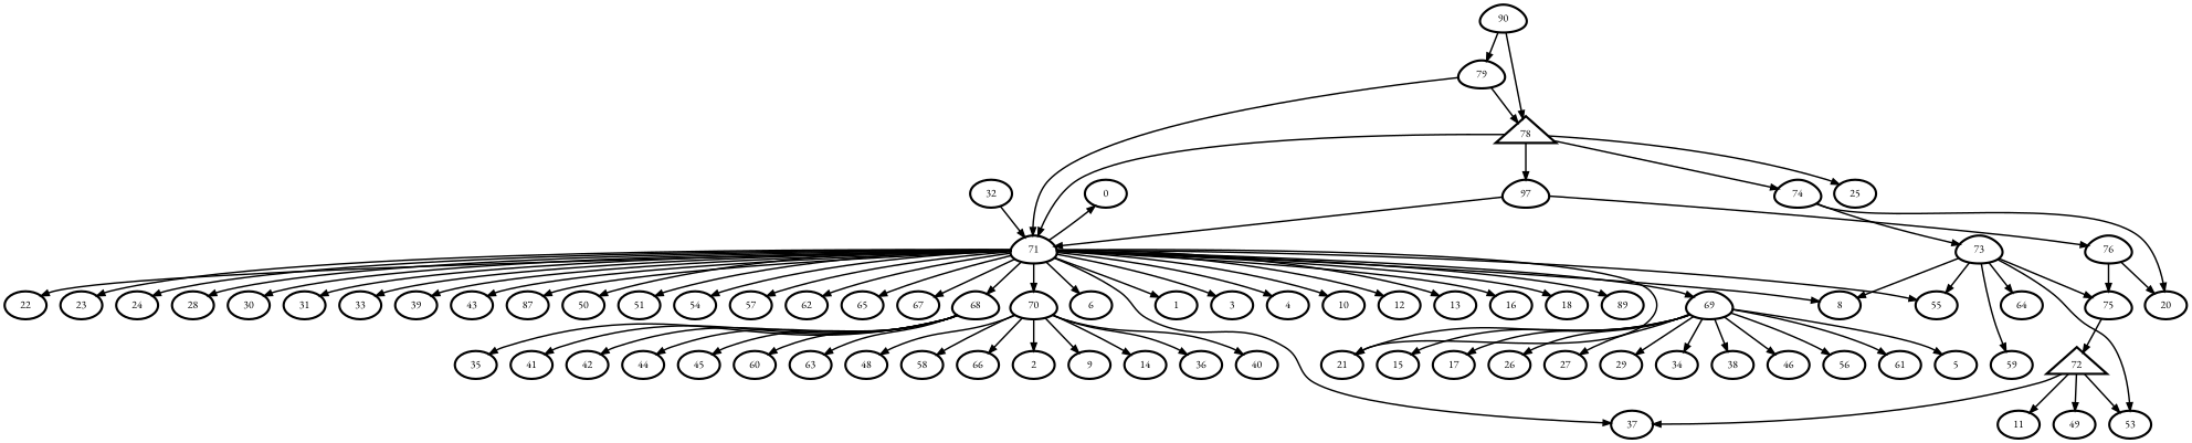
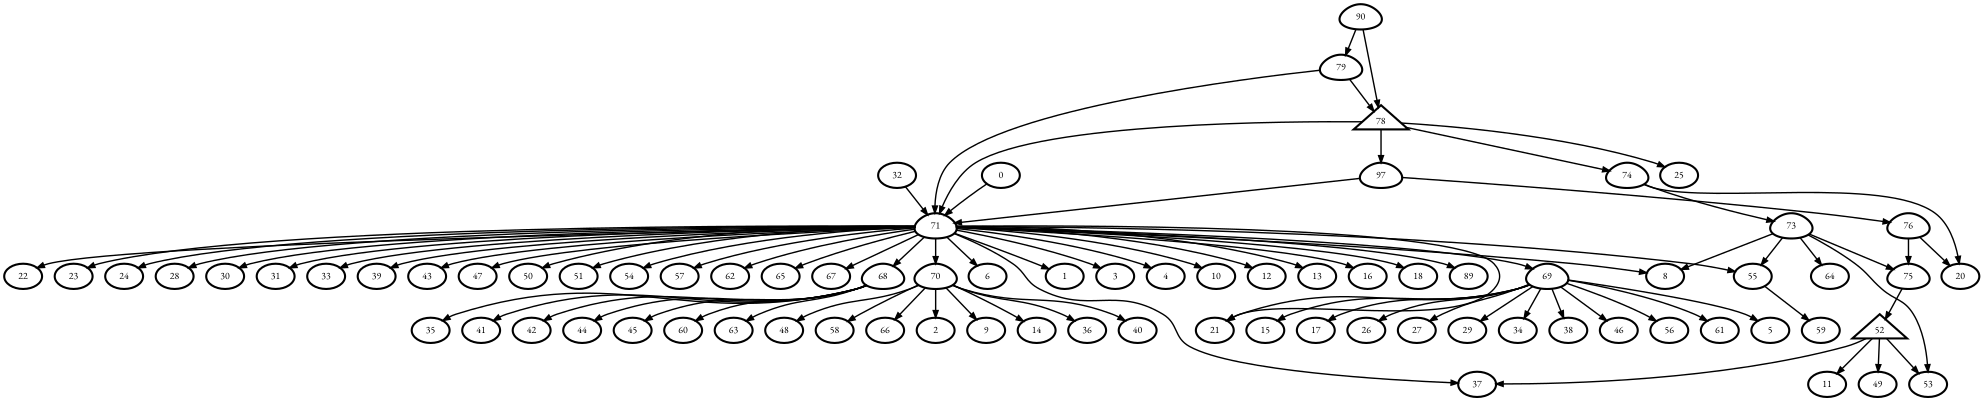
  digraph {
    fontname="EB Garamond"
    node [fontname="EB Garamond" penwidth=3]
    edge [fontname="EB Garamond" penwidth=2]
    n1 [label=0]
    n2 [label=1]
    n3 [label=2]
    n4 [label=3]
    n5 [label=4]
    n6 [label=5]
    n7 [label=6]
    n8 [label=8]
    n9 [label=9]
    n10 [label=10]
    n11 [label=11]
    n12 [label=12]
    n13 [label=13]
    n14 [label=14]
    n15 [label=15]
    n16 [label=16]
    n17 [label=17]
    n18 [label=18]
    n19 [label=89]
    n20 [label=20]
    n21 [label=21]
    n22 [label=22]
    n23 [label=23]
    n24 [label=24]
    n25 [label=25]
    n26 [label=26]
    n27 [label=27]
    n28 [label=28]
    n29 [label=29]
    n30 [label=30]
    n31 [label=31]
    n32 [label=32]
    n33 [label=71 shape=egg]
    n34 [label=33]
    n35 [label=34]
    n36 [label=35]
    n37 [label=36]
    n38 [label=37]
    n39 [label=38]
    n40 [label=39]
    n41 [label=40]
    n42 [label=41]
    n43 [label=42]
    n44 [label=43]
    n45 [label=44]
    n46 [label=45]
    n47 [label=46]
-   n48 [label=87]
+   n48 [label=47]
    n49 [label=48]
    n50 [label=49]
    n51 [label=50]
    n52 [label=51]
    n53 [label=53]
    n54 [label=54]
    n55 [label=55]
    n56 [label=56]
    n57 [label=57]
    n58 [label=58]
    n59 [label=59]
    n60 [label=60]
    n61 [label=61]
    n62 [label=62]
    n63 [label=63]
    n64 [label=64]
    n65 [label=65]
    n66 [label=66]
    n67 [label=67]
    n68 [label=68 shape=egg]
    n69 [label=69 shape=egg]
    n70 [label=70 shape=egg]
    n71 [label=73 shape=egg]
    n72 [label=75 shape=egg]
    n73 [label=74 shape=egg]
-   n74 [label=72 shape=triangle]
+   n74 [label=52 shape=triangle]
    n75 [label=76 shape=egg]
    n76 [label=97 shape=egg]
    n77 [label=79 shape=egg]
    n78 [label=78 shape=triangle]
    n79 [label=90 shape=egg]
    n32 -> n33
-   n33 -> n1
+   n1 -> n33
    n33 -> n2
    n33 -> n4
    n33 -> n5
    n33 -> n7
    n33 -> n8
    n33 -> n10
    n33 -> n12
    n33 -> n13
    n33 -> n16
    n33 -> n18
    n33 -> n19
    n33 -> n21
    n33 -> n22
    n33 -> n23
    n33 -> n24
    n33 -> n28
    n33 -> n30
    n33 -> n31
    n33 -> n34
    n33 -> n38
    n33 -> n40
    n33 -> n44
    n33 -> n48
    n33 -> n51
    n33 -> n52
    n33 -> n54
    n33 -> n55
    n33 -> n57
    n33 -> n62
    n33 -> n65
    n33 -> n67
    n33 -> n68
    n33 -> n69
    n33 -> n70
    n68 -> n36
    n68 -> n42
    n68 -> n43
    n68 -> n45
    n68 -> n46
    n68 -> n60
    n68 -> n63
    n69 -> n6
    n69 -> n15
    n69 -> n17
    n69 -> n21
    n69 -> n26
    n69 -> n27
    n69 -> n29
    n69 -> n35
    n69 -> n39
    n69 -> n47
    n69 -> n56
    n69 -> n61
    n70 -> n3
    n70 -> n9
    n70 -> n14
    n70 -> n37
    n70 -> n41
    n70 -> n49
    n70 -> n58
    n70 -> n66
    n71 -> n8
    n71 -> n53
    n71 -> n55
-   n71 -> n59
+   n55 -> n59
    n71 -> n64
    n71 -> n72
    n72 -> n74
    n73 -> n20
    n73 -> n71
    n74 -> n11
    n74 -> n38
    n74 -> n50
    n74 -> n53
    n75 -> n20
    n75 -> n72
    n76 -> n33
    n76 -> n75
    n77 -> n33
    n77 -> n78
    n78 -> n25
    n78 -> n33
    n78 -> n73
    n78 -> n76
    n79 -> n77
    n79 -> n78
  }
